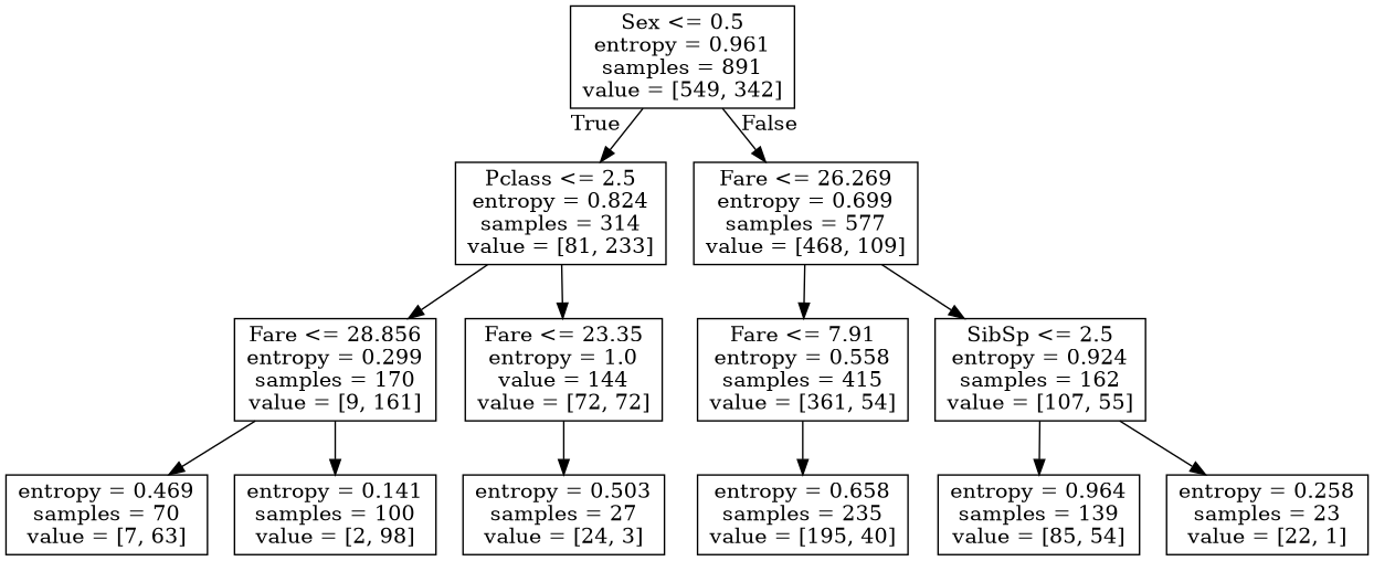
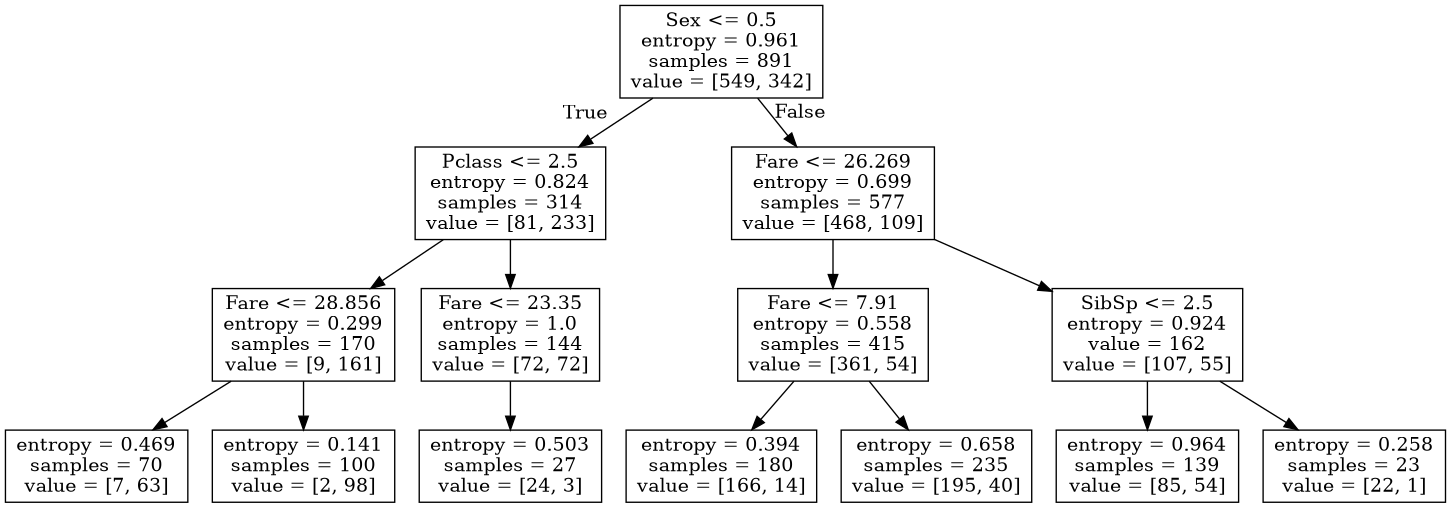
  digraph {
    node [shape=box]
    n1 [label="Sex <= 0.5\nentropy = 0.961\nsamples = 891\nvalue = [549, 342]"]
    n2 [label="Pclass <= 2.5\nentropy = 0.824\nsamples = 314\nvalue = [81, 233]"]
    n3 [label="Fare <= 26.269\nentropy = 0.699\nsamples = 577\nvalue = [468, 109]"]
    n4 [label="Fare <= 28.856\nentropy = 0.299\nsamples = 170\nvalue = [9, 161]"]
-   n5 [label="Fare <= 23.35\nentropy = 1.0\nvalue = 144\nvalue = [72, 72]"]
+   n5 [label="Fare <= 23.35\nentropy = 1.0\nsamples = 144\nvalue = [72, 72]"]
    n6 [label="Fare <= 7.91\nentropy = 0.558\nsamples = 415\nvalue = [361, 54]"]
-   n7 [label="SibSp <= 2.5\nentropy = 0.924\nsamples = 162\nvalue = [107, 55]"]
+   n7 [label="SibSp <= 2.5\nentropy = 0.924\nvalue = 162\nvalue = [107, 55]"]
    n8 [label="entropy = 0.469\nsamples = 70\nvalue = [7, 63]"]
    n9 [label="entropy = 0.141\nsamples = 100\nvalue = [2, 98]"]
    n10 [label="entropy = 0.503\nsamples = 27\nvalue = [24, 3]"]
+   n11 [label="entropy = 0.394\nsamples = 180\nvalue = [166, 14]"]
    n12 [label="entropy = 0.658\nsamples = 235\nvalue = [195, 40]"]
    n13 [label="entropy = 0.964\nsamples = 139\nvalue = [85, 54]"]
    n14 [label="entropy = 0.258\nsamples = 23\nvalue = [22, 1]"]
    n1 -> n2 [headlabel=True labelangle=45 labeldistance=2.5]
    n1 -> n3 [headlabel=False labelangle=-45 labeldistance=2.5]
    n2 -> n4
    n2 -> n5
    n3 -> n6
    n3 -> n7
    n4 -> n8
    n4 -> n9
    n5 -> n10
+   n6 -> n11
    n6 -> n12
    n7 -> n13
    n7 -> n14
  }
